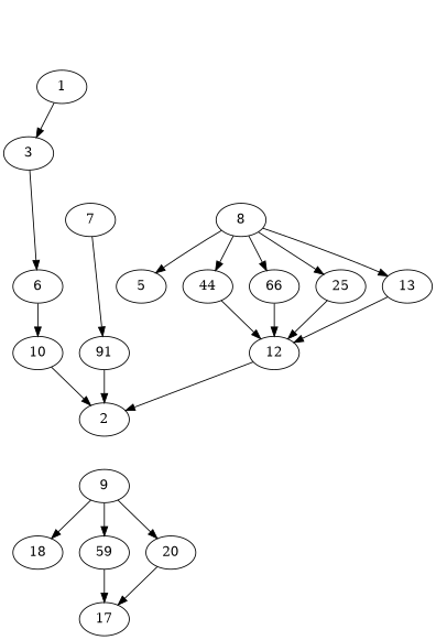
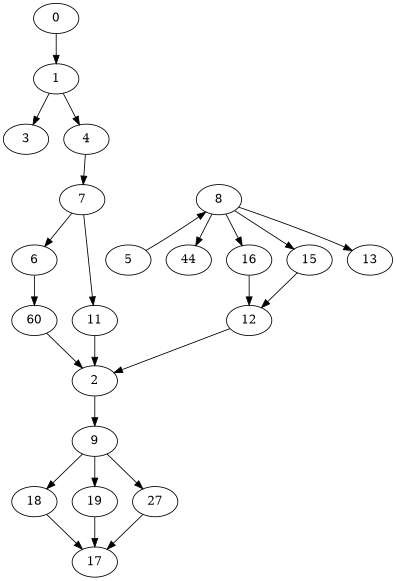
  digraph {
    "Duplicate states"=0
    GraphType=S_P
    "Max states in OPEN"=0
    Modes="120000ms; topo-ordered tasks, ; Pruning: task equivalence, fixed order ready list, ; F-value: ; Optimisation: best schedule length (SL) optimisation on equal, "
    NumberOfTasks=21
    "Pruned using list schedule length"=1
    "States removed from OPEN"=0
    TargetSystem="Homogeneous-4"
    "Time to schedule (ms)"=98
    "Total idle time"=1127
    "Total schedule length"=793
    "Total sequential time"=1469
    "Total states created"=2
    node [Processor=0 "Start time"=167 Weight=77]
    edge [Weight=6]
+   0 ["Finish time"=77 "Start time"=0]
    1 ["Finish time"=164 "Start time"=77 Weight=87]
    3 ["Finish time"=215 Processor=1 Weight=48]
+   4 ["Finish time"=244 Processor=2]
    5 ["Finish time"=212 "Start time"=164 Weight=48]
    8 ["Finish time"=280 "Start time"=212 Weight=68]
    6 ["Finish time"=292 Processor=1 "Start time"=215]
    7 ["Finish time"=350 Processor=1 "Start time"=331 Weight=19]
    n9 ["Finish time"=377 "Start time"=280 Weight=97 label=44]
-   16 ["Finish time"=341 Processor=2 "Start time"=283 Weight=58 label=66]
-   15 ["Finish time"=338 Processor=3 "Start time"=290 Weight=48 label=25]
+   16 ["Finish time"=341 Processor=2 "Start time"=283 Weight=58]
+   15 ["Finish time"=338 Processor=3 "Start time"=290 Weight=48]
    13 ["Finish time"=331 Processor=1 "Start time"=292 Weight=39]
-   10 ["Finish time"=425 Processor=3 "Start time"=338 Weight=87]
-   11 ["Finish time"=447 Processor=1 "Start time"=350 Weight=97 label=91]
+   10 ["Finish time"=425 Processor=3 "Start time"=338 Weight=87 label=60]
+   11 ["Finish time"=447 Processor=1 "Start time"=350 Weight=97]
    12 ["Finish time"=474 "Start time"=377 Weight=97]
    2 ["Finish time"=542 "Start time"=474 Weight=68]
    9 ["Finish time"=619 "Start time"=542]
    18 ["Finish time"=716 "Start time"=619 Weight=97]
-   19 ["Finish time"=697 Processor=1 "Start time"=629 Weight=68 label=59]
-   20 ["Finish time"=681 Processor=2 "Start time"=623 Weight=58]
+   19 ["Finish time"=697 Processor=1 "Start time"=629 Weight=68]
+   20 ["Finish time"=681 Processor=2 "Start time"=623 Weight=58 label=27]
    17 ["Finish time"=793 "Start time"=716]
+   0 -> 1 [Weight=8]
    1 -> 3 [Weight=3]
-   3 -> 6
-   8 -> 5 [Weight=8]
+   1 -> 4 [Weight=3]
+   7 -> 6
+   4 -> 7 [Weight=10]
+   5 -> 8 [Weight=8]
    8 -> n9 [Weight=10]
    8 -> 16 [Weight=3]
    8 -> 15 [Weight=10]
    8 -> 13
    6 -> 10
    7 -> 11
-   n9 -> 12 [Weight=4]
    16 -> 12 [Weight=2]
    15 -> 12 [Weight=3]
-   13 -> 12
    10 -> 2 [Weight=2]
    11 -> 2 [Weight=2]
    12 -> 2 [Weight=4]
+   2 -> 9 [Weight=9]
    9 -> 18
    9 -> 19 [Weight=10]
    9 -> 20 [Weight=4]
+   18 -> 17 [Weight=3]
    19 -> 17 [Weight=4]
    20 -> 17 [Weight=7]
  }
